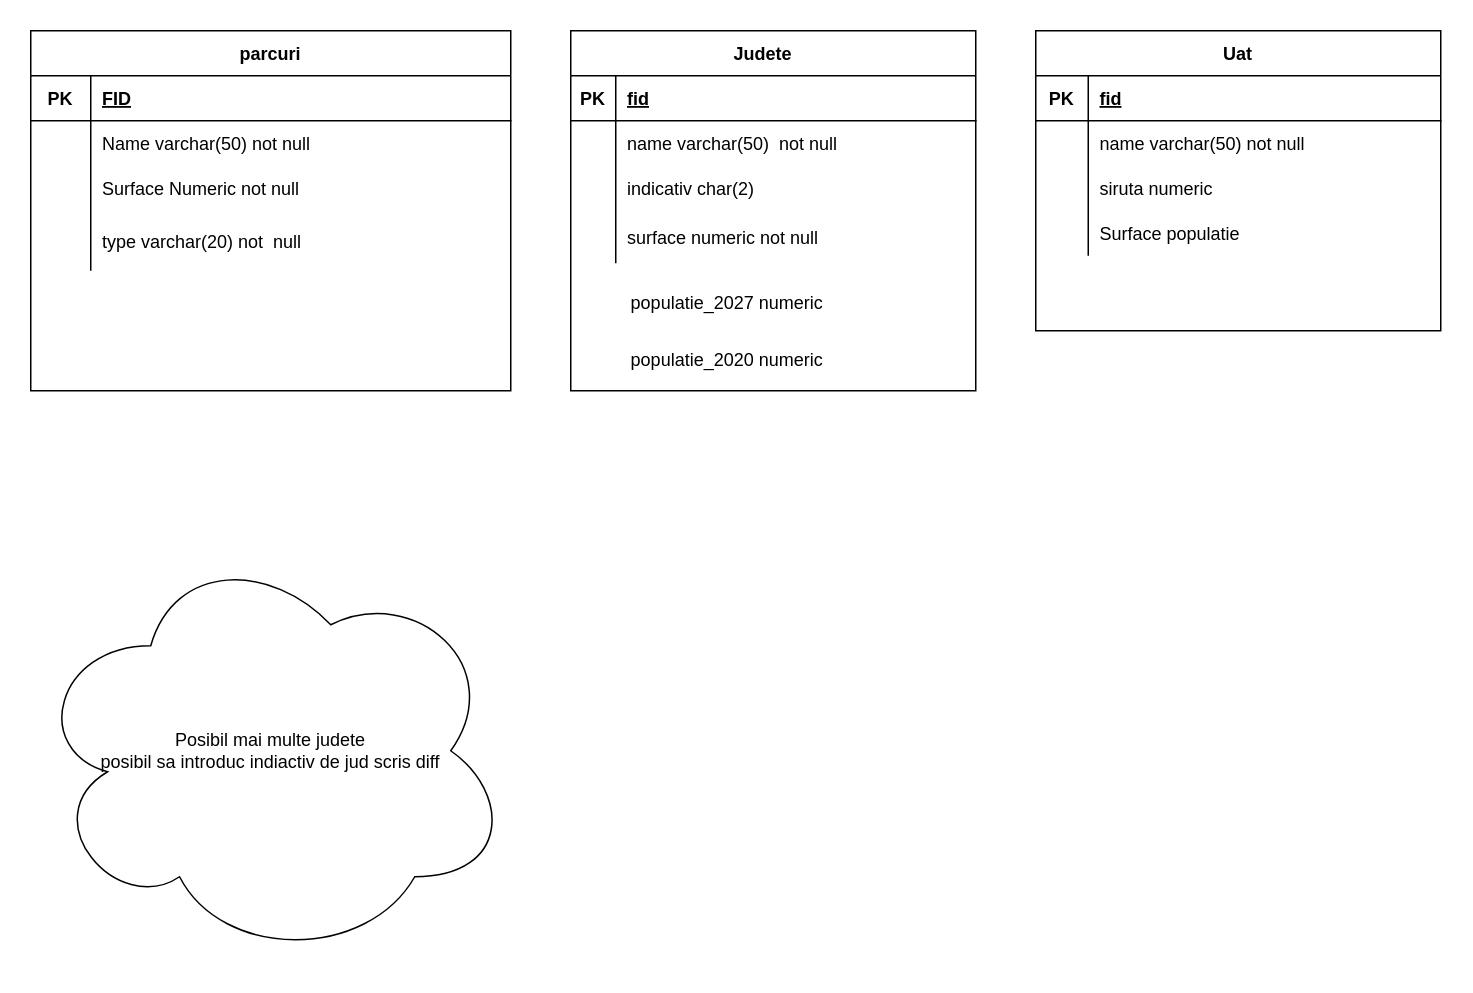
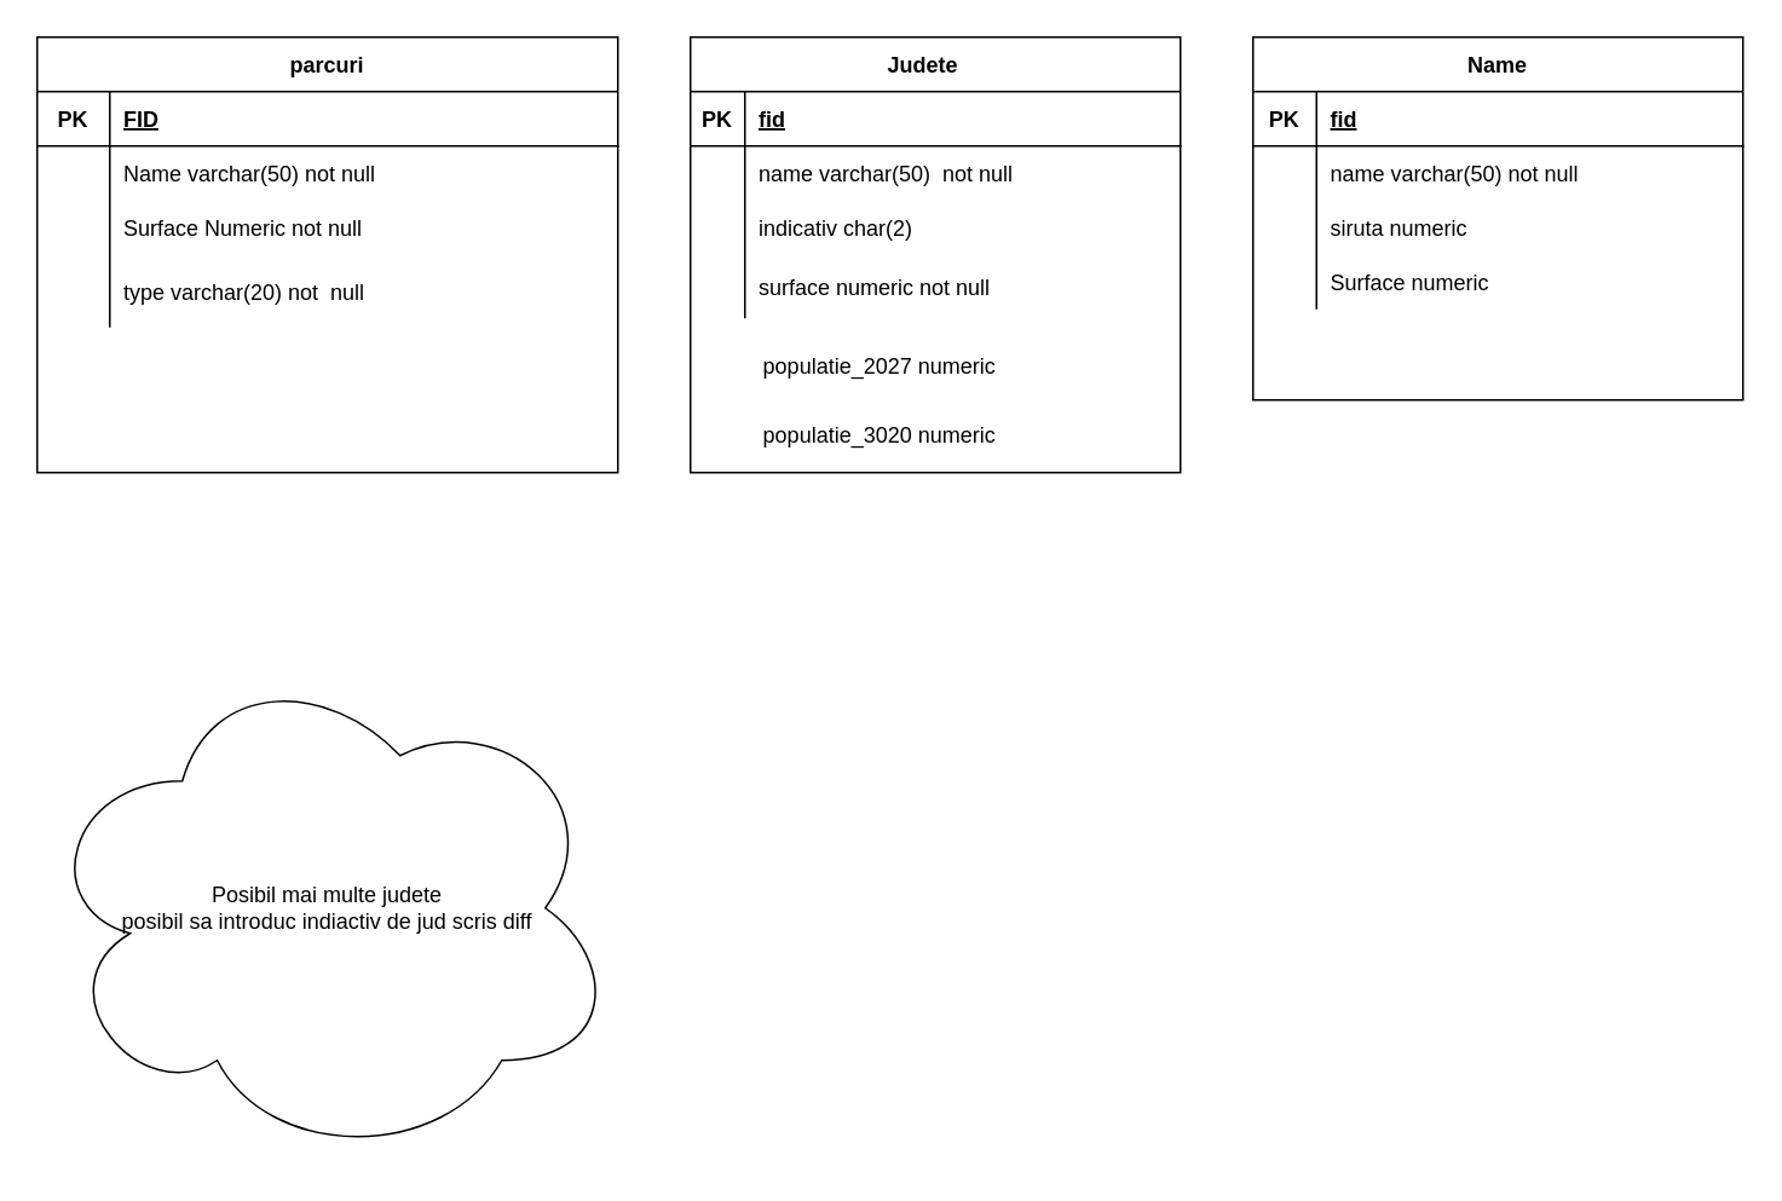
  <mxCell id="0" />
  <mxCell id="1" parent="0" />
  <mxCell id="2" value="" style="group" vertex="1" connectable="0" parent="1"><mxGeometry x="380" y="20" width="270" height="240" as="geometry" /></mxCell>
  <mxCell id="3" value="Judete    " style="shape=table;startSize=30;container=1;collapsible=1;childLayout=tableLayout;fixedRows=1;rowLines=0;fontStyle=1;align=center;resizeLast=1;" vertex="1" parent="2"><mxGeometry width="270" height="240" as="geometry" /></mxCell>
  <mxCell id="4" value="" style="shape=tableRow;horizontal=0;startSize=0;swimlaneHead=0;swimlaneBody=0;fillColor=none;collapsible=0;dropTarget=0;points=[[0,0.5],[1,0.5]];portConstraint=eastwest;top=0;left=0;right=0;bottom=1;" vertex="1" parent="3"><mxGeometry y="30" width="270" height="30" as="geometry" /></mxCell>
  <mxCell id="5" value="PK" style="shape=partialRectangle;connectable=0;fillColor=none;top=0;left=0;bottom=0;right=0;fontStyle=1;overflow=hidden;" vertex="1" parent="4"><mxGeometry width="30" height="30" as="geometry"><mxRectangle width="30" height="30" as="alternateBounds" /></mxGeometry></mxCell>
  <mxCell id="6" value="fid" style="shape=partialRectangle;connectable=0;fillColor=none;top=0;left=0;bottom=0;right=0;align=left;spacingLeft=6;fontStyle=5;overflow=hidden;" vertex="1" parent="4"><mxGeometry x="30" width="240" height="30" as="geometry"><mxRectangle width="240" height="30" as="alternateBounds" /></mxGeometry></mxCell>
  <mxCell id="7" value="" style="shape=tableRow;horizontal=0;startSize=0;swimlaneHead=0;swimlaneBody=0;fillColor=none;collapsible=0;dropTarget=0;points=[[0,0.5],[1,0.5]];portConstraint=eastwest;top=0;left=0;right=0;bottom=0;" vertex="1" parent="3"><mxGeometry y="60" width="270" height="30" as="geometry" /></mxCell>
  <mxCell id="8" value="" style="shape=partialRectangle;connectable=0;fillColor=none;top=0;left=0;bottom=0;right=0;editable=1;overflow=hidden;" vertex="1" parent="7"><mxGeometry width="30" height="30" as="geometry"><mxRectangle width="30" height="30" as="alternateBounds" /></mxGeometry></mxCell>
  <mxCell id="9" value="name varchar(50)  not null " style="shape=partialRectangle;connectable=0;fillColor=none;top=0;left=0;bottom=0;right=0;align=left;spacingLeft=6;overflow=hidden;" vertex="1" parent="7"><mxGeometry x="30" width="240" height="30" as="geometry"><mxRectangle width="240" height="30" as="alternateBounds" /></mxGeometry></mxCell>
  <mxCell id="10" value="" style="shape=tableRow;horizontal=0;startSize=0;swimlaneHead=0;swimlaneBody=0;fillColor=none;collapsible=0;dropTarget=0;points=[[0,0.5],[1,0.5]];portConstraint=eastwest;top=0;left=0;right=0;bottom=0;" vertex="1" parent="3"><mxGeometry y="90" width="270" height="30" as="geometry" /></mxCell>
  <mxCell id="11" value="" style="shape=partialRectangle;connectable=0;fillColor=none;top=0;left=0;bottom=0;right=0;editable=1;overflow=hidden;" vertex="1" parent="10"><mxGeometry width="30" height="30" as="geometry"><mxRectangle width="30" height="30" as="alternateBounds" /></mxGeometry></mxCell>
  <mxCell id="12" value="indicativ char(2)" style="shape=partialRectangle;connectable=0;fillColor=none;top=0;left=0;bottom=0;right=0;align=left;spacingLeft=6;overflow=hidden;" vertex="1" parent="10"><mxGeometry x="30" width="240" height="30" as="geometry"><mxRectangle width="240" height="30" as="alternateBounds" /></mxGeometry></mxCell>
  <mxCell id="13" value="" style="shape=tableRow;horizontal=0;startSize=0;swimlaneHead=0;swimlaneBody=0;fillColor=none;collapsible=0;dropTarget=0;points=[[0,0.5],[1,0.5]];portConstraint=eastwest;top=0;left=0;right=0;bottom=0;" vertex="1" parent="3"><mxGeometry y="120" width="270" height="35" as="geometry" /></mxCell>
  <mxCell id="14" value="" style="shape=partialRectangle;connectable=0;fillColor=none;top=0;left=0;bottom=0;right=0;editable=1;overflow=hidden;" vertex="1" parent="13"><mxGeometry width="30" height="35" as="geometry"><mxRectangle width="30" height="35" as="alternateBounds" /></mxGeometry></mxCell>
  <mxCell id="15" value="surface numeric not null" style="shape=partialRectangle;connectable=0;fillColor=none;top=0;left=0;bottom=0;right=0;align=left;spacingLeft=6;overflow=hidden;" vertex="1" parent="13"><mxGeometry x="30" width="240" height="35" as="geometry"><mxRectangle width="240" height="35" as="alternateBounds" /></mxGeometry></mxCell>
  <mxCell id="16" value="populatie_2027 numeric" style="shape=partialRectangle;connectable=0;fillColor=none;top=0;left=0;bottom=0;right=0;align=left;spacingLeft=6;overflow=hidden;" vertex="1" parent="2"><mxGeometry x="32.4" y="162.667" width="237.6" height="37.333" as="geometry"><mxRectangle width="220" height="35" as="alternateBounds" /></mxGeometry></mxCell>
- <mxCell id="17" value="populatie_2020 numeric" style="shape=partialRectangle;connectable=0;fillColor=none;top=0;left=0;bottom=0;right=0;align=left;spacingLeft=6;overflow=hidden;" vertex="1" parent="2"><mxGeometry x="32.4" y="200" width="237.6" height="37.333" as="geometry"><mxRectangle width="220" height="35" as="alternateBounds" /></mxGeometry></mxCell>
+ <mxCell id="17" value="populatie_3020 numeric" style="shape=partialRectangle;connectable=0;fillColor=none;top=0;left=0;bottom=0;right=0;align=left;spacingLeft=6;overflow=hidden;" vertex="1" parent="2"><mxGeometry x="32.4" y="200" width="237.6" height="37.333" as="geometry"><mxRectangle width="220" height="35" as="alternateBounds" /></mxGeometry></mxCell>
  <mxCell id="18" value="" style="group" vertex="1" connectable="0" parent="1"><mxGeometry x="690" y="20" width="270" height="200" as="geometry" /></mxCell>
- <mxCell id="19" value="Uat" style="shape=table;startSize=30;container=1;collapsible=1;childLayout=tableLayout;fixedRows=1;rowLines=0;fontStyle=1;align=center;resizeLast=1;" vertex="1" parent="18"><mxGeometry width="270" height="200" as="geometry" /></mxCell>
+ <mxCell id="19" value="Name" style="shape=table;startSize=30;container=1;collapsible=1;childLayout=tableLayout;fixedRows=1;rowLines=0;fontStyle=1;align=center;resizeLast=1;" vertex="1" parent="18"><mxGeometry width="270" height="200" as="geometry" /></mxCell>
  <mxCell id="20" value="" style="shape=tableRow;horizontal=0;startSize=0;swimlaneHead=0;swimlaneBody=0;fillColor=none;collapsible=0;dropTarget=0;points=[[0,0.5],[1,0.5]];portConstraint=eastwest;top=0;left=0;right=0;bottom=1;" vertex="1" parent="19"><mxGeometry y="30" width="270" height="30" as="geometry" /></mxCell>
  <mxCell id="21" value="PK" style="shape=partialRectangle;connectable=0;fillColor=none;top=0;left=0;bottom=0;right=0;fontStyle=1;overflow=hidden;" vertex="1" parent="20"><mxGeometry width="35" height="30" as="geometry"><mxRectangle width="35" height="30" as="alternateBounds" /></mxGeometry></mxCell>
  <mxCell id="22" value="fid" style="shape=partialRectangle;connectable=0;fillColor=none;top=0;left=0;bottom=0;right=0;align=left;spacingLeft=6;fontStyle=5;overflow=hidden;" vertex="1" parent="20"><mxGeometry x="35" width="235" height="30" as="geometry"><mxRectangle width="235" height="30" as="alternateBounds" /></mxGeometry></mxCell>
  <mxCell id="23" value="" style="shape=tableRow;horizontal=0;startSize=0;swimlaneHead=0;swimlaneBody=0;fillColor=none;collapsible=0;dropTarget=0;points=[[0,0.5],[1,0.5]];portConstraint=eastwest;top=0;left=0;right=0;bottom=0;" vertex="1" parent="19"><mxGeometry y="60" width="270" height="30" as="geometry" /></mxCell>
  <mxCell id="24" value="" style="shape=partialRectangle;connectable=0;fillColor=none;top=0;left=0;bottom=0;right=0;editable=1;overflow=hidden;" vertex="1" parent="23"><mxGeometry width="35" height="30" as="geometry"><mxRectangle width="35" height="30" as="alternateBounds" /></mxGeometry></mxCell>
  <mxCell id="25" value="name varchar(50) not null   " style="shape=partialRectangle;connectable=0;fillColor=none;top=0;left=0;bottom=0;right=0;align=left;spacingLeft=6;overflow=hidden;" vertex="1" parent="23"><mxGeometry x="35" width="235" height="30" as="geometry"><mxRectangle width="235" height="30" as="alternateBounds" /></mxGeometry></mxCell>
  <mxCell id="26" value="" style="shape=tableRow;horizontal=0;startSize=0;swimlaneHead=0;swimlaneBody=0;fillColor=none;collapsible=0;dropTarget=0;points=[[0,0.5],[1,0.5]];portConstraint=eastwest;top=0;left=0;right=0;bottom=0;" vertex="1" parent="19"><mxGeometry y="90" width="270" height="30" as="geometry" /></mxCell>
  <mxCell id="27" value="" style="shape=partialRectangle;connectable=0;fillColor=none;top=0;left=0;bottom=0;right=0;editable=1;overflow=hidden;" vertex="1" parent="26"><mxGeometry width="35" height="30" as="geometry"><mxRectangle width="35" height="30" as="alternateBounds" /></mxGeometry></mxCell>
  <mxCell id="28" value="siruta numeric    " style="shape=partialRectangle;connectable=0;fillColor=none;top=0;left=0;bottom=0;right=0;align=left;spacingLeft=6;overflow=hidden;" vertex="1" parent="26"><mxGeometry x="35" width="235" height="30" as="geometry"><mxRectangle width="235" height="30" as="alternateBounds" /></mxGeometry></mxCell>
  <mxCell id="29" value="" style="shape=tableRow;horizontal=0;startSize=0;swimlaneHead=0;swimlaneBody=0;fillColor=none;collapsible=0;dropTarget=0;points=[[0,0.5],[1,0.5]];portConstraint=eastwest;top=0;left=0;right=0;bottom=0;" vertex="1" parent="19"><mxGeometry y="120" width="270" height="30" as="geometry" /></mxCell>
  <mxCell id="30" value="" style="shape=partialRectangle;connectable=0;fillColor=none;top=0;left=0;bottom=0;right=0;editable=1;overflow=hidden;" vertex="1" parent="29"><mxGeometry width="35" height="30" as="geometry"><mxRectangle width="35" height="30" as="alternateBounds" /></mxGeometry></mxCell>
- <mxCell id="31" value="Surface populatie" style="shape=partialRectangle;connectable=0;fillColor=none;top=0;left=0;bottom=0;right=0;align=left;spacingLeft=6;overflow=hidden;" vertex="1" parent="29"><mxGeometry x="35" width="235" height="30" as="geometry"><mxRectangle width="235" height="30" as="alternateBounds" /></mxGeometry></mxCell>
+ <mxCell id="31" value="Surface numeric" style="shape=partialRectangle;connectable=0;fillColor=none;top=0;left=0;bottom=0;right=0;align=left;spacingLeft=6;overflow=hidden;" vertex="1" parent="29"><mxGeometry x="35" width="235" height="30" as="geometry"><mxRectangle width="235" height="30" as="alternateBounds" /></mxGeometry></mxCell>
  <mxCell id="32" value="" style="group" vertex="1" connectable="0" parent="1"><mxGeometry x="20" y="20" width="320" height="240" as="geometry" /></mxCell>
  <mxCell id="33" value="parcuri" style="shape=table;startSize=30;container=1;collapsible=1;childLayout=tableLayout;fixedRows=1;rowLines=0;fontStyle=1;align=center;resizeLast=1;" vertex="1" parent="32"><mxGeometry width="320" height="240" as="geometry" /></mxCell>
  <mxCell id="34" value="" style="shape=tableRow;horizontal=0;startSize=0;swimlaneHead=0;swimlaneBody=0;fillColor=none;collapsible=0;dropTarget=0;points=[[0,0.5],[1,0.5]];portConstraint=eastwest;top=0;left=0;right=0;bottom=1;" vertex="1" parent="33"><mxGeometry y="30" width="320" height="30" as="geometry" /></mxCell>
  <mxCell id="35" value="PK" style="shape=partialRectangle;connectable=0;fillColor=none;top=0;left=0;bottom=0;right=0;fontStyle=1;overflow=hidden;" vertex="1" parent="34"><mxGeometry width="40" height="30" as="geometry"><mxRectangle width="40" height="30" as="alternateBounds" /></mxGeometry></mxCell>
  <mxCell id="36" value="FID" style="shape=partialRectangle;connectable=0;fillColor=none;top=0;left=0;bottom=0;right=0;align=left;spacingLeft=6;fontStyle=5;overflow=hidden;" vertex="1" parent="34"><mxGeometry x="40" width="280" height="30" as="geometry"><mxRectangle width="280" height="30" as="alternateBounds" /></mxGeometry></mxCell>
  <mxCell id="37" value="" style="shape=tableRow;horizontal=0;startSize=0;swimlaneHead=0;swimlaneBody=0;fillColor=none;collapsible=0;dropTarget=0;points=[[0,0.5],[1,0.5]];portConstraint=eastwest;top=0;left=0;right=0;bottom=0;" vertex="1" parent="33"><mxGeometry y="60" width="320" height="30" as="geometry" /></mxCell>
  <mxCell id="38" value="" style="shape=partialRectangle;connectable=0;fillColor=none;top=0;left=0;bottom=0;right=0;editable=1;overflow=hidden;" vertex="1" parent="37"><mxGeometry width="40" height="30" as="geometry"><mxRectangle width="40" height="30" as="alternateBounds" /></mxGeometry></mxCell>
  <mxCell id="39" value="Name varchar(50) not null" style="shape=partialRectangle;connectable=0;fillColor=none;top=0;left=0;bottom=0;right=0;align=left;spacingLeft=6;overflow=hidden;" vertex="1" parent="37"><mxGeometry x="40" width="280" height="30" as="geometry"><mxRectangle width="280" height="30" as="alternateBounds" /></mxGeometry></mxCell>
  <mxCell id="40" value="" style="shape=tableRow;horizontal=0;startSize=0;swimlaneHead=0;swimlaneBody=0;fillColor=none;collapsible=0;dropTarget=0;points=[[0,0.5],[1,0.5]];portConstraint=eastwest;top=0;left=0;right=0;bottom=0;" vertex="1" parent="33"><mxGeometry y="90" width="320" height="30" as="geometry" /></mxCell>
  <mxCell id="41" value="" style="shape=partialRectangle;connectable=0;fillColor=none;top=0;left=0;bottom=0;right=0;editable=1;overflow=hidden;" vertex="1" parent="40"><mxGeometry width="40" height="30" as="geometry"><mxRectangle width="40" height="30" as="alternateBounds" /></mxGeometry></mxCell>
  <mxCell id="42" value="Surface Numeric not null    " style="shape=partialRectangle;connectable=0;fillColor=none;top=0;left=0;bottom=0;right=0;align=left;spacingLeft=6;overflow=hidden;" vertex="1" parent="40"><mxGeometry x="40" width="280" height="30" as="geometry"><mxRectangle width="280" height="30" as="alternateBounds" /></mxGeometry></mxCell>
  <mxCell id="43" value="" style="shape=tableRow;horizontal=0;startSize=0;swimlaneHead=0;swimlaneBody=0;fillColor=none;collapsible=0;dropTarget=0;points=[[0,0.5],[1,0.5]];portConstraint=eastwest;top=0;left=0;right=0;bottom=0;" vertex="1" parent="33"><mxGeometry y="120" width="320" height="40" as="geometry" /></mxCell>
  <mxCell id="44" value="" style="shape=partialRectangle;connectable=0;fillColor=none;top=0;left=0;bottom=0;right=0;editable=1;overflow=hidden;" vertex="1" parent="43"><mxGeometry width="40" height="40" as="geometry"><mxRectangle width="40" height="40" as="alternateBounds" /></mxGeometry></mxCell>
  <mxCell id="45" value="type varchar(20) not  null" style="shape=partialRectangle;connectable=0;fillColor=none;top=0;left=0;bottom=0;right=0;align=left;spacingLeft=6;overflow=hidden;" vertex="1" parent="43"><mxGeometry x="40" width="280" height="40" as="geometry"><mxRectangle width="280" height="40" as="alternateBounds" /></mxGeometry></mxCell>
  <mxCell id="46" value="Posibil mai multe judete&lt;br&gt;posibil sa introduc indiactiv de jud scris diff&lt;br&gt;" style="ellipse;shape=cloud;whiteSpace=wrap;html=1;" vertex="1" parent="1"><mxGeometry x="20" y="360" width="320" height="280" as="geometry" /></mxCell>
